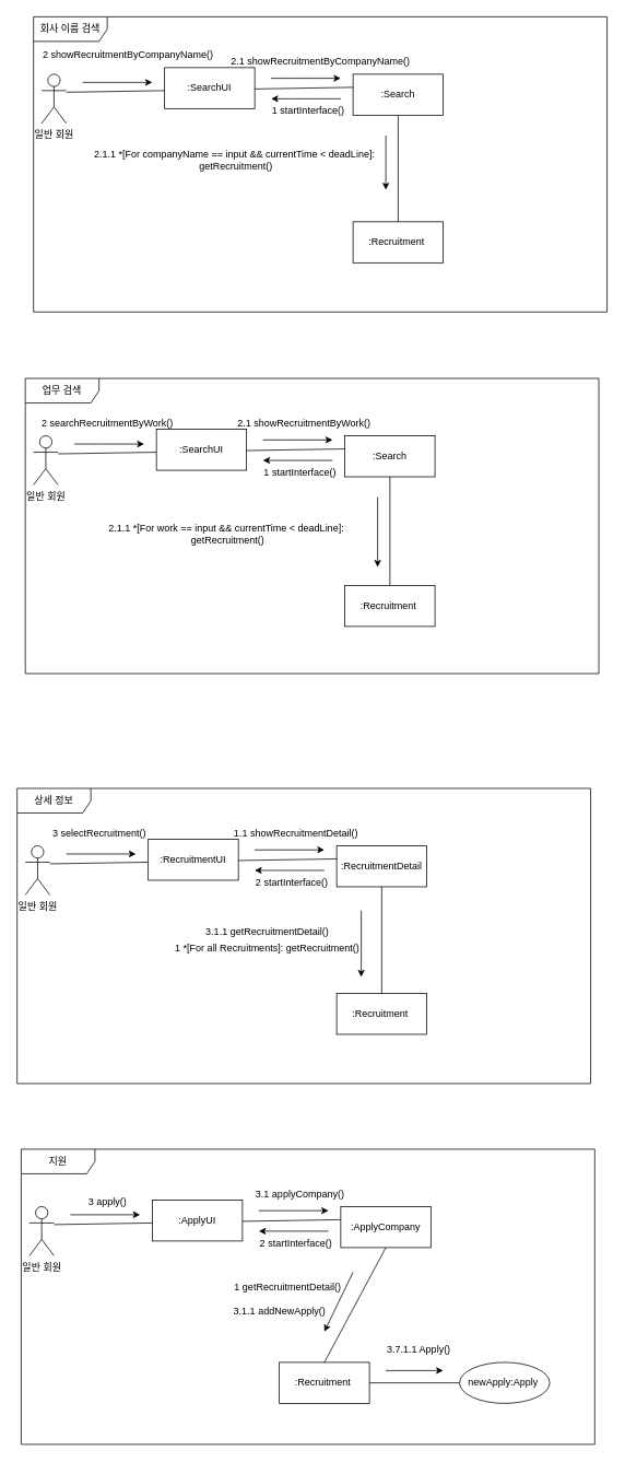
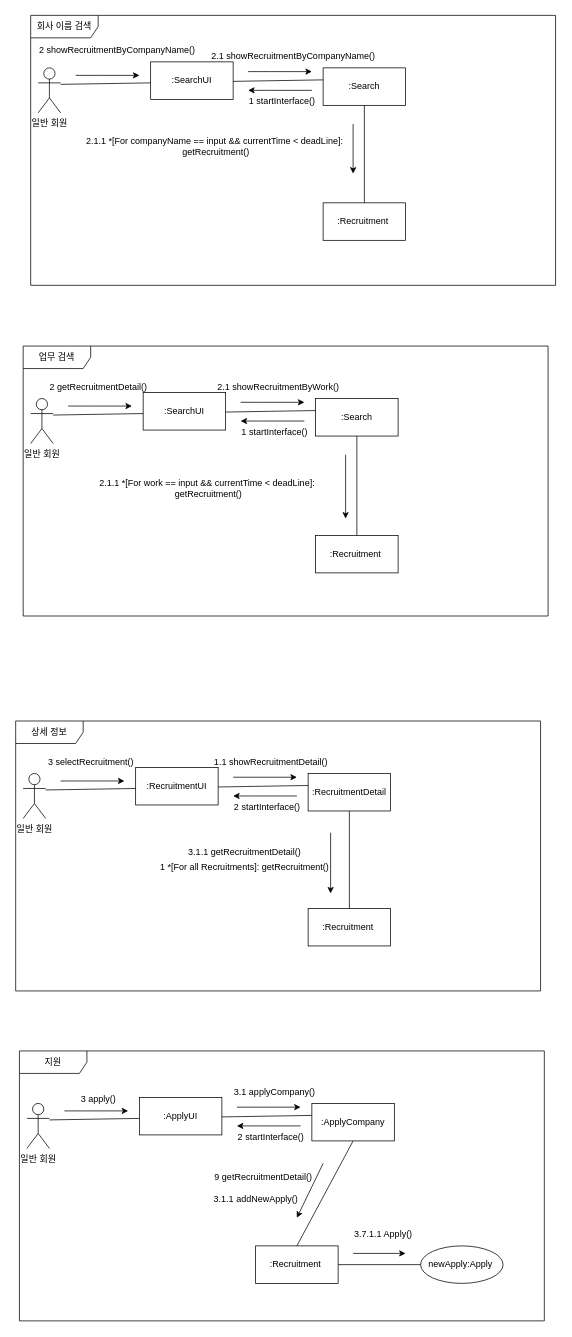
  <mxCell id="0" />
  <mxCell id="1" parent="0" />
  <mxCell id="2" value="일반 회원" style="shape=umlActor;verticalLabelPosition=bottom;verticalAlign=top;html=1;outlineConnect=0;" parent="1" vertex="1"><mxGeometry x="50" y="90" width="30" height="60" as="geometry" /></mxCell>
  <mxCell id="3" value="" style="endArrow=none;html=1;rounded=0;" parent="1" edge="1"><mxGeometry width="50" height="50" relative="1" as="geometry"><mxPoint x="80" y="112" as="sourcePoint" /><mxPoint x="200" y="110" as="targetPoint" /></mxGeometry></mxCell>
  <mxCell id="4" value=":SearchUI" style="html=1;whiteSpace=wrap;" parent="1" vertex="1"><mxGeometry x="200" y="82" width="110" height="50" as="geometry" /></mxCell>
  <mxCell id="5" value=":Search" style="html=1;whiteSpace=wrap;" parent="1" vertex="1"><mxGeometry x="430" y="90" width="110" height="50" as="geometry" /></mxCell>
  <mxCell id="6" value="" style="endArrow=none;html=1;rounded=0;" parent="1" edge="1"><mxGeometry width="50" height="50" relative="1" as="geometry"><mxPoint x="310" y="108" as="sourcePoint" /><mxPoint x="430" y="106" as="targetPoint" /></mxGeometry></mxCell>
  <mxCell id="7" value="회사 이름 검색" style="shape=umlFrame;whiteSpace=wrap;html=1;pointerEvents=0;width=90;height=30;" parent="1" vertex="1"><mxGeometry x="40" y="20" width="700" height="360" as="geometry" /></mxCell>
  <mxCell id="8" value=":Recruitment&amp;nbsp;" style="html=1;whiteSpace=wrap;" parent="1" vertex="1"><mxGeometry x="430" y="270" width="110" height="50" as="geometry" /></mxCell>
  <mxCell id="9" value="" style="endArrow=none;html=1;rounded=0;exitX=0.5;exitY=0;exitDx=0;exitDy=0;entryX=0.5;entryY=1;entryDx=0;entryDy=0;" parent="1" source="8" target="5" edge="1"><mxGeometry width="50" height="50" relative="1" as="geometry"><mxPoint x="310" y="270" as="sourcePoint" /><mxPoint x="451" y="140" as="targetPoint" /></mxGeometry></mxCell>
  <mxCell id="10" value="" style="endArrow=classic;html=1;rounded=0;" parent="1" edge="1"><mxGeometry width="50" height="50" relative="1" as="geometry"><mxPoint x="280" y="260" as="sourcePoint" /><mxPoint x="280" y="260" as="targetPoint" /></mxGeometry></mxCell>
  <mxCell id="11" value="" style="endArrow=classic;html=1;rounded=0;" parent="1" edge="1"><mxGeometry width="50" height="50" relative="1" as="geometry"><mxPoint x="470" y="165" as="sourcePoint" /><mxPoint x="470" y="231" as="targetPoint" /></mxGeometry></mxCell>
  <mxCell id="12" value="2.1.1 *[For companyName == input &amp;amp;&amp;amp; currentTime &amp;lt; deadLine]:&lt;br&gt;&amp;nbsp;getRecruitment()" style="text;html=1;align=center;verticalAlign=middle;resizable=0;points=[];autosize=1;strokeColor=none;fillColor=none;" parent="1" vertex="1"><mxGeometry x="100" y="175" width="370" height="40" as="geometry" /></mxCell>
  <mxCell id="13" value="" style="endArrow=classic;html=1;rounded=0;" parent="1" edge="1"><mxGeometry width="50" height="50" relative="1" as="geometry"><mxPoint x="415" y="120" as="sourcePoint" /><mxPoint x="330" y="120" as="targetPoint" /><Array as="points"><mxPoint x="360" y="120" /></Array></mxGeometry></mxCell>
  <mxCell id="14" value="1 startInterface()" style="text;html=1;align=center;verticalAlign=middle;resizable=0;points=[];autosize=1;strokeColor=none;fillColor=none;" parent="1" vertex="1"><mxGeometry x="320" y="120" width="110" height="30" as="geometry" /></mxCell>
  <mxCell id="15" value="" style="endArrow=classic;html=1;rounded=0;" parent="1" edge="1"><mxGeometry width="50" height="50" relative="1" as="geometry"><mxPoint x="100" y="100" as="sourcePoint" /><mxPoint x="185" y="100" as="targetPoint" /><Array as="points"><mxPoint x="130" y="100" /></Array></mxGeometry></mxCell>
  <mxCell id="16" value="2 showRecruitmentByCompanyName()" style="text;html=1;align=center;verticalAlign=middle;resizable=0;points=[];autosize=1;strokeColor=none;fillColor=none;" parent="1" vertex="1"><mxGeometry x="35" y="52" width="240" height="30" as="geometry" /></mxCell>
  <mxCell id="17" value="2.1 showRecruitmentByCompanyName()" style="text;html=1;align=center;verticalAlign=middle;resizable=0;points=[];autosize=1;strokeColor=none;fillColor=none;" parent="1" vertex="1"><mxGeometry x="270" y="60" width="240" height="30" as="geometry" /></mxCell>
  <mxCell id="18" value="" style="endArrow=classic;html=1;rounded=0;" parent="1" edge="1"><mxGeometry width="50" height="50" relative="1" as="geometry"><mxPoint x="330" y="95" as="sourcePoint" /><mxPoint x="415" y="95" as="targetPoint" /><Array as="points"><mxPoint x="360" y="95" /></Array></mxGeometry></mxCell>
  <mxCell id="19" value="일반 회원" style="shape=umlActor;verticalLabelPosition=bottom;verticalAlign=top;html=1;outlineConnect=0;" parent="1" vertex="1"><mxGeometry x="40" y="531" width="30" height="60" as="geometry" /></mxCell>
  <mxCell id="20" value="" style="endArrow=none;html=1;rounded=0;" parent="1" edge="1"><mxGeometry width="50" height="50" relative="1" as="geometry"><mxPoint x="70" y="553" as="sourcePoint" /><mxPoint x="190" y="551" as="targetPoint" /></mxGeometry></mxCell>
  <mxCell id="21" value=":SearchUI" style="html=1;whiteSpace=wrap;" parent="1" vertex="1"><mxGeometry x="190" y="523" width="110" height="50" as="geometry" /></mxCell>
  <mxCell id="22" value=":Search" style="html=1;whiteSpace=wrap;" parent="1" vertex="1"><mxGeometry x="420" y="531" width="110" height="50" as="geometry" /></mxCell>
  <mxCell id="23" value="" style="endArrow=none;html=1;rounded=0;" parent="1" edge="1"><mxGeometry width="50" height="50" relative="1" as="geometry"><mxPoint x="300" y="549" as="sourcePoint" /><mxPoint x="420" y="547" as="targetPoint" /></mxGeometry></mxCell>
  <mxCell id="24" value="업무 검색" style="shape=umlFrame;whiteSpace=wrap;html=1;pointerEvents=0;width=90;height=30;" parent="1" vertex="1"><mxGeometry x="30" y="461" width="700" height="360" as="geometry" /></mxCell>
  <mxCell id="25" value=":Recruitment&amp;nbsp;" style="html=1;whiteSpace=wrap;" parent="1" vertex="1"><mxGeometry x="420" y="713.5" width="110" height="50" as="geometry" /></mxCell>
  <mxCell id="26" value="" style="endArrow=none;html=1;rounded=0;exitX=0.5;exitY=0;exitDx=0;exitDy=0;" parent="1" source="25" target="22" edge="1"><mxGeometry width="50" height="50" relative="1" as="geometry"><mxPoint x="300" y="711" as="sourcePoint" /><mxPoint x="441" y="581" as="targetPoint" /></mxGeometry></mxCell>
  <mxCell id="27" value="" style="endArrow=classic;html=1;rounded=0;" parent="1" edge="1"><mxGeometry width="50" height="50" relative="1" as="geometry"><mxPoint x="270" y="701" as="sourcePoint" /><mxPoint x="270" y="701" as="targetPoint" /></mxGeometry></mxCell>
  <mxCell id="28" value="" style="endArrow=classic;html=1;rounded=0;" parent="1" edge="1"><mxGeometry width="50" height="50" relative="1" as="geometry"><mxPoint x="460" y="606" as="sourcePoint" /><mxPoint x="460" y="691" as="targetPoint" /></mxGeometry></mxCell>
  <mxCell id="29" value="" style="endArrow=classic;html=1;rounded=0;" parent="1" edge="1"><mxGeometry width="50" height="50" relative="1" as="geometry"><mxPoint x="405" y="561" as="sourcePoint" /><mxPoint x="320" y="561" as="targetPoint" /><Array as="points"><mxPoint x="350" y="561" /></Array></mxGeometry></mxCell>
  <mxCell id="30" value="1 startInterface()" style="text;html=1;align=center;verticalAlign=middle;resizable=0;points=[];autosize=1;strokeColor=none;fillColor=none;" parent="1" vertex="1"><mxGeometry x="310" y="561" width="110" height="30" as="geometry" /></mxCell>
  <mxCell id="31" value="" style="endArrow=classic;html=1;rounded=0;" parent="1" edge="1"><mxGeometry width="50" height="50" relative="1" as="geometry"><mxPoint x="90" y="541" as="sourcePoint" /><mxPoint x="175" y="541" as="targetPoint" /><Array as="points"><mxPoint x="120" y="541" /></Array></mxGeometry></mxCell>
- <mxCell id="32" value="2 searchRecruitmentByWork()" style="text;html=1;align=center;verticalAlign=middle;resizable=0;points=[];autosize=1;strokeColor=none;fillColor=none;" parent="1" vertex="1"><mxGeometry x="40" y="501" width="180" height="30" as="geometry" /></mxCell>
+ <mxCell id="32" value="2 getRecruitmentDetail()" style="text;html=1;align=center;verticalAlign=middle;resizable=0;points=[];autosize=1;strokeColor=none;fillColor=none;" parent="1" vertex="1"><mxGeometry x="40" y="501" width="180" height="30" as="geometry" /></mxCell>
  <mxCell id="33" value="2.1 showRecruitmentByWork()" style="text;html=1;align=center;verticalAlign=middle;resizable=0;points=[];autosize=1;strokeColor=none;fillColor=none;" parent="1" vertex="1"><mxGeometry x="275" y="501" width="190" height="30" as="geometry" /></mxCell>
  <mxCell id="34" value="" style="endArrow=classic;html=1;rounded=0;" parent="1" edge="1"><mxGeometry width="50" height="50" relative="1" as="geometry"><mxPoint x="320" y="536" as="sourcePoint" /><mxPoint x="405" y="536" as="targetPoint" /><Array as="points"><mxPoint x="350" y="536" /></Array></mxGeometry></mxCell>
  <mxCell id="35" value="일반 회원" style="shape=umlActor;verticalLabelPosition=bottom;verticalAlign=top;html=1;outlineConnect=0;" parent="1" vertex="1"><mxGeometry x="30" y="1031" width="30" height="60" as="geometry" /></mxCell>
  <mxCell id="36" value="" style="endArrow=none;html=1;rounded=0;" parent="1" edge="1"><mxGeometry width="50" height="50" relative="1" as="geometry"><mxPoint x="60" y="1053" as="sourcePoint" /><mxPoint x="180" y="1051" as="targetPoint" /></mxGeometry></mxCell>
  <mxCell id="37" value=":RecruitmentUI" style="html=1;whiteSpace=wrap;" parent="1" vertex="1"><mxGeometry x="180" y="1023" width="110" height="50" as="geometry" /></mxCell>
  <mxCell id="38" value=":RecruitmentDetail" style="html=1;whiteSpace=wrap;" parent="1" vertex="1"><mxGeometry x="410" y="1031" width="110" height="50" as="geometry" /></mxCell>
  <mxCell id="39" value="" style="endArrow=none;html=1;rounded=0;" parent="1" edge="1"><mxGeometry width="50" height="50" relative="1" as="geometry"><mxPoint x="290" y="1049" as="sourcePoint" /><mxPoint x="410" y="1047" as="targetPoint" /></mxGeometry></mxCell>
  <mxCell id="40" value="상세 정보" style="shape=umlFrame;whiteSpace=wrap;html=1;pointerEvents=0;width=90;height=30;" parent="1" vertex="1"><mxGeometry x="20" y="961" width="700" height="360" as="geometry" /></mxCell>
  <mxCell id="41" value=":Recruitment&amp;nbsp;" style="html=1;whiteSpace=wrap;" parent="1" vertex="1"><mxGeometry x="410" y="1211" width="110" height="50" as="geometry" /></mxCell>
  <mxCell id="42" value="" style="endArrow=none;html=1;rounded=0;exitX=0.5;exitY=0;exitDx=0;exitDy=0;entryX=0.5;entryY=1;entryDx=0;entryDy=0;" parent="1" source="41" target="38" edge="1"><mxGeometry width="50" height="50" relative="1" as="geometry"><mxPoint x="290" y="1211" as="sourcePoint" /><mxPoint x="431" y="1081" as="targetPoint" /></mxGeometry></mxCell>
  <mxCell id="43" value="" style="endArrow=classic;html=1;rounded=0;" parent="1" edge="1"><mxGeometry width="50" height="50" relative="1" as="geometry"><mxPoint x="380" y="1161" as="sourcePoint" /><mxPoint x="380" y="1161" as="targetPoint" /></mxGeometry></mxCell>
  <mxCell id="44" value="" style="endArrow=classic;html=1;rounded=0;" parent="1" edge="1"><mxGeometry width="50" height="50" relative="1" as="geometry"><mxPoint x="440" y="1110" as="sourcePoint" /><mxPoint x="440" y="1191" as="targetPoint" /></mxGeometry></mxCell>
  <mxCell id="45" value="1 *[For all&amp;nbsp;Recruitments]: getRecruitment()" style="text;html=1;align=center;verticalAlign=middle;resizable=0;points=[];autosize=1;strokeColor=none;fillColor=none;" parent="1" vertex="1"><mxGeometry x="200" y="1141" width="250" height="30" as="geometry" /></mxCell>
  <mxCell id="46" value="" style="endArrow=classic;html=1;rounded=0;" parent="1" edge="1"><mxGeometry width="50" height="50" relative="1" as="geometry"><mxPoint x="395" y="1061" as="sourcePoint" /><mxPoint x="310" y="1061" as="targetPoint" /><Array as="points"><mxPoint x="340" y="1061" /></Array></mxGeometry></mxCell>
  <mxCell id="47" value="2 startInterface()" style="text;html=1;align=center;verticalAlign=middle;resizable=0;points=[];autosize=1;strokeColor=none;fillColor=none;" parent="1" vertex="1"><mxGeometry x="300" y="1061" width="110" height="30" as="geometry" /></mxCell>
  <mxCell id="48" value="" style="endArrow=classic;html=1;rounded=0;" parent="1" edge="1"><mxGeometry width="50" height="50" relative="1" as="geometry"><mxPoint x="80" y="1041" as="sourcePoint" /><mxPoint x="165" y="1041" as="targetPoint" /><Array as="points"><mxPoint x="110" y="1041" /></Array></mxGeometry></mxCell>
  <mxCell id="49" value="3 selectRecruitment()" style="text;html=1;align=center;verticalAlign=middle;resizable=0;points=[];autosize=1;strokeColor=none;fillColor=none;" parent="1" vertex="1"><mxGeometry x="50" y="1001" width="140" height="30" as="geometry" /></mxCell>
  <mxCell id="50" value="1.1 showRecruitmentDetail()" style="text;html=1;align=center;verticalAlign=middle;resizable=0;points=[];autosize=1;strokeColor=none;fillColor=none;" parent="1" vertex="1"><mxGeometry x="275" y="1001" width="170" height="30" as="geometry" /></mxCell>
  <mxCell id="51" value="" style="endArrow=classic;html=1;rounded=0;" parent="1" edge="1"><mxGeometry width="50" height="50" relative="1" as="geometry"><mxPoint x="310" y="1036" as="sourcePoint" /><mxPoint x="395" y="1036" as="targetPoint" /><Array as="points"><mxPoint x="340" y="1036" /></Array></mxGeometry></mxCell>
  <mxCell id="52" value="3.1.1 getRecruitmentDetail()" style="text;html=1;align=center;verticalAlign=middle;resizable=0;points=[];autosize=1;strokeColor=none;fillColor=none;" parent="1" vertex="1"><mxGeometry x="240" y="1121" width="170" height="30" as="geometry" /></mxCell>
  <mxCell id="53" value="일반 회원" style="shape=umlActor;verticalLabelPosition=bottom;verticalAlign=top;html=1;outlineConnect=0;" parent="1" vertex="1"><mxGeometry x="35" y="1471" width="30" height="60" as="geometry" /></mxCell>
  <mxCell id="54" value="" style="endArrow=none;html=1;rounded=0;" parent="1" edge="1"><mxGeometry width="50" height="50" relative="1" as="geometry"><mxPoint x="65" y="1493" as="sourcePoint" /><mxPoint x="185" y="1491" as="targetPoint" /></mxGeometry></mxCell>
  <mxCell id="55" value=":ApplyUI" style="html=1;whiteSpace=wrap;" parent="1" vertex="1"><mxGeometry x="185" y="1463" width="110" height="50" as="geometry" /></mxCell>
  <mxCell id="56" value=":ApplyCompany" style="html=1;whiteSpace=wrap;" parent="1" vertex="1"><mxGeometry x="415" y="1471" width="110" height="50" as="geometry" /></mxCell>
  <mxCell id="57" value="" style="endArrow=none;html=1;rounded=0;" parent="1" edge="1"><mxGeometry width="50" height="50" relative="1" as="geometry"><mxPoint x="295" y="1489" as="sourcePoint" /><mxPoint x="415" y="1487" as="targetPoint" /></mxGeometry></mxCell>
  <mxCell id="58" value="지원" style="shape=umlFrame;whiteSpace=wrap;html=1;pointerEvents=0;width=90;height=30;" parent="1" vertex="1"><mxGeometry x="25" y="1401" width="700" height="360" as="geometry" /></mxCell>
  <mxCell id="59" value=":Recruitment&amp;nbsp;" style="html=1;whiteSpace=wrap;" parent="1" vertex="1"><mxGeometry x="340" y="1661" width="110" height="50" as="geometry" /></mxCell>
  <mxCell id="60" value="" style="endArrow=none;html=1;rounded=0;exitX=0.5;exitY=0;exitDx=0;exitDy=0;entryX=0.5;entryY=1;entryDx=0;entryDy=0;" parent="1" source="59" target="56" edge="1"><mxGeometry width="50" height="50" relative="1" as="geometry"><mxPoint x="295" y="1651" as="sourcePoint" /><mxPoint x="436" y="1521" as="targetPoint" /></mxGeometry></mxCell>
  <mxCell id="61" value="" style="endArrow=classic;html=1;rounded=0;" parent="1" edge="1"><mxGeometry width="50" height="50" relative="1" as="geometry"><mxPoint x="455" y="1651" as="sourcePoint" /><mxPoint x="455" y="1651" as="targetPoint" /></mxGeometry></mxCell>
  <mxCell id="62" value="" style="endArrow=classic;html=1;rounded=0;" parent="1" edge="1"><mxGeometry width="50" height="50" relative="1" as="geometry"><mxPoint x="430" y="1551" as="sourcePoint" /><mxPoint x="395" y="1623.5" as="targetPoint" /></mxGeometry></mxCell>
  <mxCell id="63" value="" style="endArrow=classic;html=1;rounded=0;" parent="1" edge="1"><mxGeometry width="50" height="50" relative="1" as="geometry"><mxPoint x="400" y="1501" as="sourcePoint" /><mxPoint x="315" y="1501" as="targetPoint" /><Array as="points"><mxPoint x="345" y="1501" /></Array></mxGeometry></mxCell>
  <mxCell id="64" value="2 startInterface()" style="text;html=1;align=center;verticalAlign=middle;resizable=0;points=[];autosize=1;strokeColor=none;fillColor=none;" parent="1" vertex="1"><mxGeometry x="305" y="1501" width="110" height="30" as="geometry" /></mxCell>
  <mxCell id="65" value="" style="endArrow=classic;html=1;rounded=0;" parent="1" edge="1"><mxGeometry width="50" height="50" relative="1" as="geometry"><mxPoint x="85" y="1481" as="sourcePoint" /><mxPoint x="170" y="1481" as="targetPoint" /><Array as="points"><mxPoint x="115" y="1481" /></Array></mxGeometry></mxCell>
  <mxCell id="66" value="3 apply()" style="text;html=1;align=center;verticalAlign=middle;resizable=0;points=[];autosize=1;strokeColor=none;fillColor=none;" parent="1" vertex="1"><mxGeometry x="95" y="1451" width="70" height="30" as="geometry" /></mxCell>
  <mxCell id="67" value="3.1 applyCompany()" style="text;html=1;align=center;verticalAlign=middle;resizable=0;points=[];autosize=1;strokeColor=none;fillColor=none;" parent="1" vertex="1"><mxGeometry x="300" y="1441" width="130" height="30" as="geometry" /></mxCell>
  <mxCell id="68" value="" style="endArrow=classic;html=1;rounded=0;" parent="1" edge="1"><mxGeometry width="50" height="50" relative="1" as="geometry"><mxPoint x="315" y="1476" as="sourcePoint" /><mxPoint x="400" y="1476" as="targetPoint" /><Array as="points"><mxPoint x="345" y="1476" /></Array></mxGeometry></mxCell>
- <mxCell id="69" value="1 getRecruitmentDetail()" style="text;html=1;align=center;verticalAlign=middle;resizable=0;points=[];autosize=1;strokeColor=none;fillColor=none;" parent="1" vertex="1"><mxGeometry x="275" y="1553.5" width="150" height="30" as="geometry" /></mxCell>
+ <mxCell id="69" value="9 getRecruitmentDetail()" style="text;html=1;align=center;verticalAlign=middle;resizable=0;points=[];autosize=1;strokeColor=none;fillColor=none;" parent="1" vertex="1"><mxGeometry x="275" y="1553.5" width="150" height="30" as="geometry" /></mxCell>
  <mxCell id="70" value="2.1.1 *[For work == input &amp;amp;&amp;amp; currentTime &amp;lt; deadLine]:&lt;br&gt;&amp;nbsp;getRecruitment()" style="text;html=1;align=center;verticalAlign=middle;resizable=0;points=[];autosize=1;strokeColor=none;fillColor=none;" parent="1" vertex="1"><mxGeometry x="120" y="631" width="310" height="40" as="geometry" /></mxCell>
  <mxCell id="71" value="newApply:Apply&amp;nbsp;" style="ellipse;html=1;whiteSpace=wrap;" parent="1" vertex="1"><mxGeometry x="560" y="1661" width="110" height="50" as="geometry" /></mxCell>
  <mxCell id="72" value="" style="endArrow=none;html=1;rounded=0;exitX=0;exitY=0.5;exitDx=0;exitDy=0;" parent="1" source="71" target="59" edge="1"><mxGeometry width="50" height="50" relative="1" as="geometry"><mxPoint x="405" y="1671" as="sourcePoint" /><mxPoint x="480" y="1531" as="targetPoint" /></mxGeometry></mxCell>
  <mxCell id="73" value="3.1.1 addNewApply()" style="text;html=1;align=center;verticalAlign=middle;resizable=0;points=[];autosize=1;strokeColor=none;fillColor=none;" parent="1" vertex="1"><mxGeometry x="270" y="1583.5" width="140" height="30" as="geometry" /></mxCell>
  <mxCell id="74" value="" style="endArrow=classic;html=1;rounded=0;" parent="1" edge="1"><mxGeometry width="50" height="50" relative="1" as="geometry"><mxPoint x="470" y="1671" as="sourcePoint" /><mxPoint x="540" y="1671" as="targetPoint" /></mxGeometry></mxCell>
  <mxCell id="75" value="3.7.1.1 Apply()" style="text;html=1;align=center;verticalAlign=middle;resizable=0;points=[];autosize=1;strokeColor=none;fillColor=none;" parent="1" vertex="1"><mxGeometry x="460" y="1631" width="100" height="30" as="geometry" /></mxCell>
